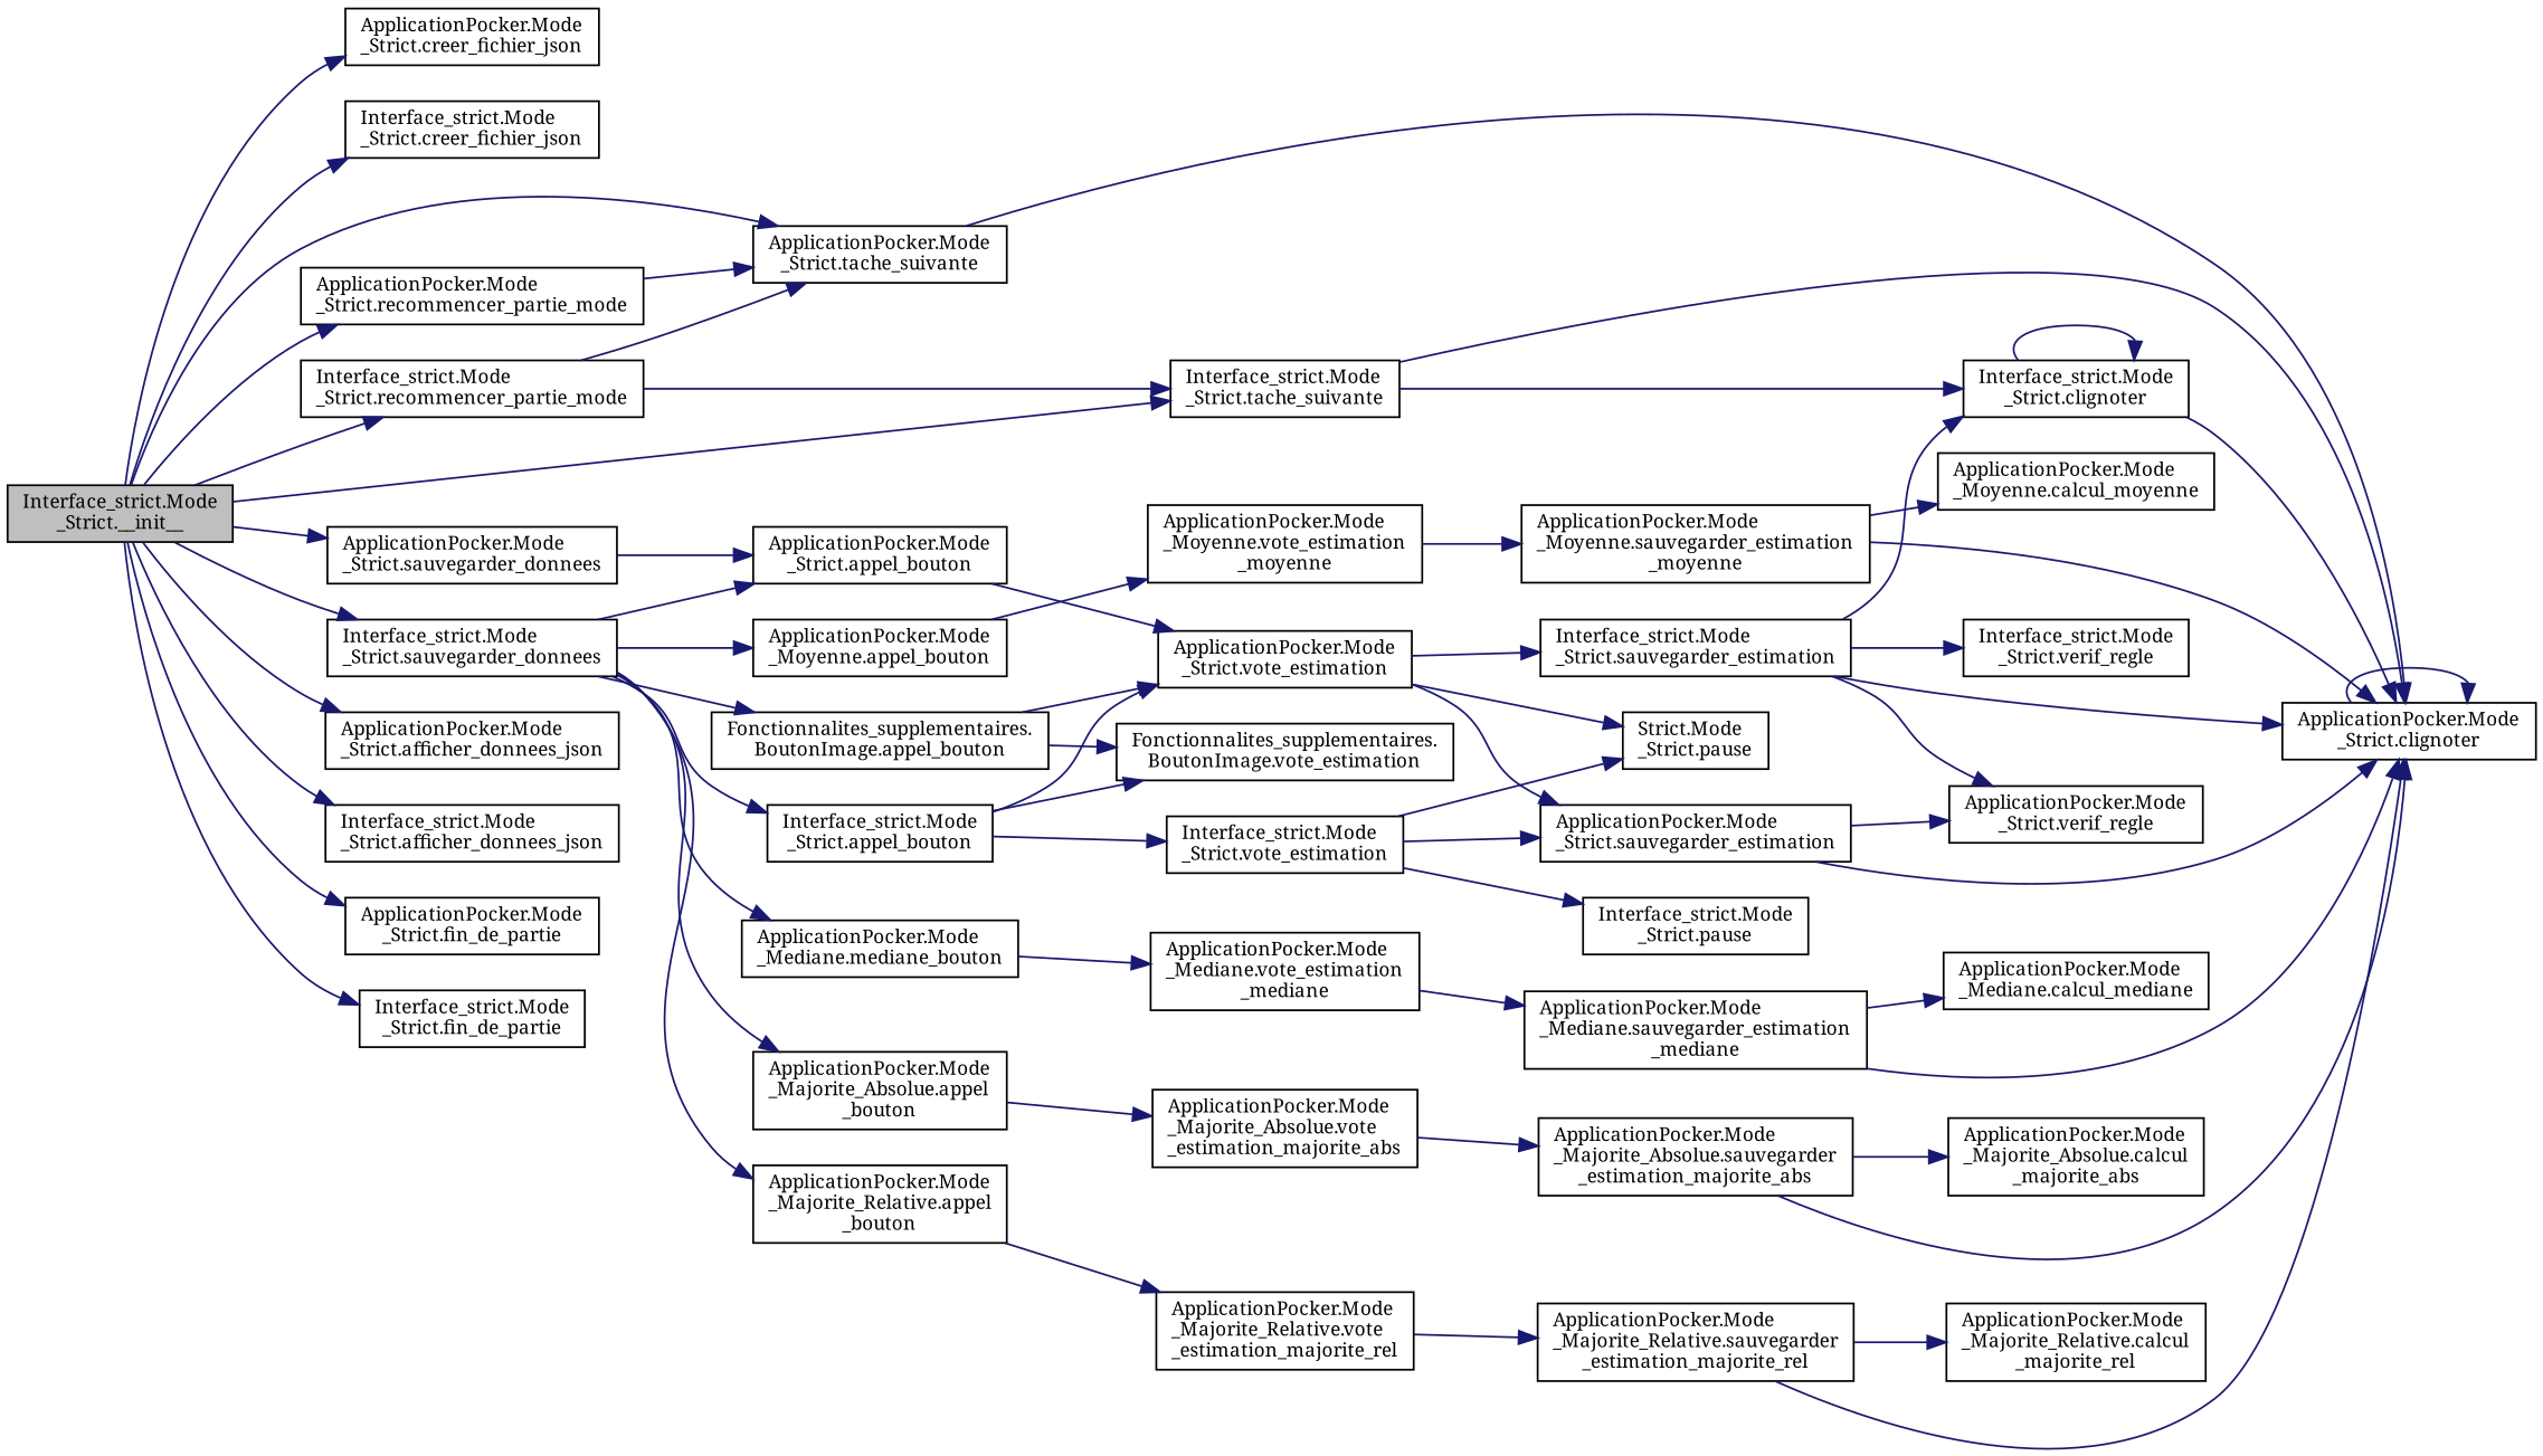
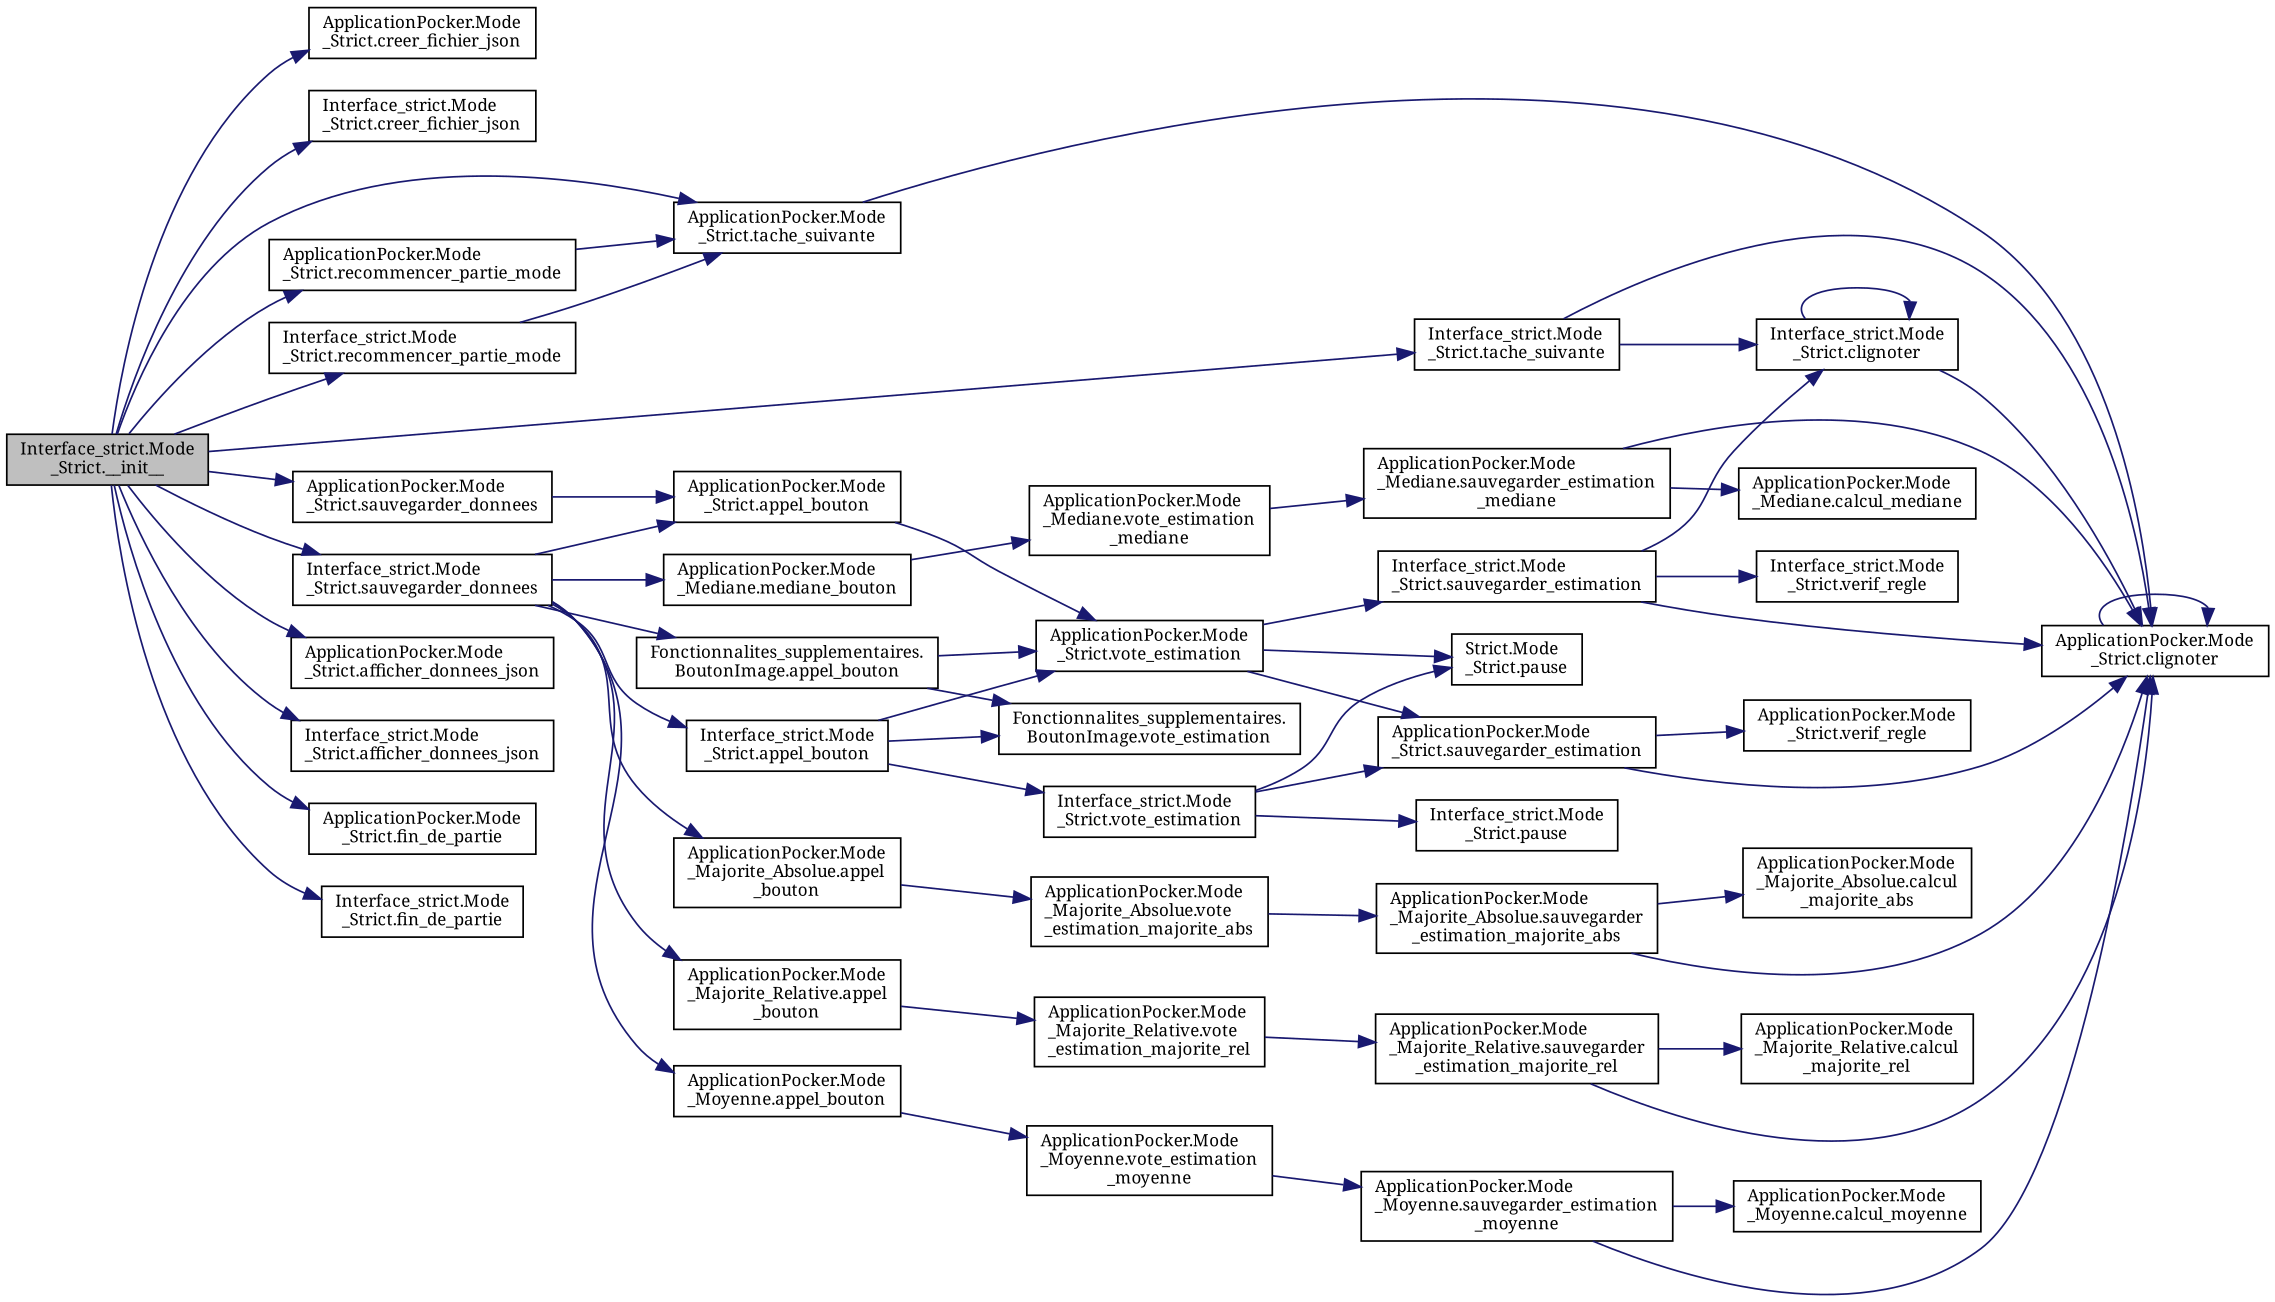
  digraph {
    fontname="Noto Serif"
    rankdir=LR
    node [color=black fillcolor=white fontname="Noto Serif" fontsize=10 shape=record style=filled]
    edge [color=midnightblue fontname="Noto Serif" fontsize=10 labelfontname=Helvetica labelfontsize=10 style=solid]
    n1 [fillcolor=grey75 fontcolor=black height=0.2 label="Interface_strict.Mode\l_Strict.__init__" width=0.4]
    n2 [height=0.2 label="ApplicationPocker.Mode\l_Strict.creer_fichier_json" width=0.4]
    n3 [height=0.2 label="Interface_strict.Mode\l_Strict.creer_fichier_json" width=0.4]
    n4 [height=0.2 label="ApplicationPocker.Mode\l_Strict.sauvegarder_donnees" width=0.4]
    n5 [height=0.2 label="Interface_strict.Mode\l_Strict.sauvegarder_donnees" width=0.4]
    n6 [height=0.2 label="ApplicationPocker.Mode\l_Strict.tache_suivante" width=0.4]
    n7 [height=0.2 label="Interface_strict.Mode\l_Strict.tache_suivante" width=0.4]
    n8 [height=0.2 label="ApplicationPocker.Mode\l_Strict.recommencer_partie_mode" width=0.4]
    n9 [height=0.2 label="Interface_strict.Mode\l_Strict.recommencer_partie_mode" width=0.4]
    n10 [height=0.2 label="ApplicationPocker.Mode\l_Strict.afficher_donnees_json" width=0.4]
    n11 [height=0.2 label="Interface_strict.Mode\l_Strict.afficher_donnees_json" width=0.4]
    n12 [height=0.2 label="ApplicationPocker.Mode\l_Strict.fin_de_partie" width=0.4]
    n13 [height=0.2 label="Interface_strict.Mode\l_Strict.fin_de_partie" width=0.4]
    n14 [height=0.2 label="ApplicationPocker.Mode\l_Strict.appel_bouton" width=0.4]
    n15 [height=0.2 label="ApplicationPocker.Mode\l_Moyenne.appel_bouton" width=0.4]
    n16 [height=0.2 label="ApplicationPocker.Mode\l_Mediane.mediane_bouton" width=0.4]
    n17 [height=0.2 label="ApplicationPocker.Mode\l_Majorite_Absolue.appel\l_bouton" width=0.4]
    n18 [height=0.2 label="ApplicationPocker.Mode\l_Majorite_Relative.appel\l_bouton" width=0.4]
    n19 [height=0.2 label="Fonctionnalites_supplementaires.\lBoutonImage.appel_bouton" width=0.4]
    n20 [height=0.2 label="Interface_strict.Mode\l_Strict.appel_bouton" width=0.4]
    n21 [height=0.2 label="ApplicationPocker.Mode\l_Strict.clignoter" width=0.4]
    n22 [height=0.2 label="Interface_strict.Mode\l_Strict.clignoter" width=0.4]
    n23 [height=0.2 label="ApplicationPocker.Mode\l_Strict.vote_estimation" width=0.4]
    n24 [height=0.2 label="Strict.Mode\l_Strict.pause" width=0.4]
    n25 [height=0.2 label="ApplicationPocker.Mode\l_Strict.sauvegarder_estimation" width=0.4]
    n26 [height=0.2 label="Interface_strict.Mode\l_Strict.sauvegarder_estimation" width=0.4]
    n27 [height=0.2 label="ApplicationPocker.Mode\l_Strict.verif_regle" width=0.4]
    n28 [height=0.2 label="ApplicationPocker.Mode\l_Moyenne.vote_estimation\l_moyenne" width=0.4]
    n29 [height=0.2 label="ApplicationPocker.Mode\l_Mediane.vote_estimation\l_mediane" width=0.4]
    n30 [height=0.2 label="ApplicationPocker.Mode\l_Majorite_Absolue.vote\l_estimation_majorite_abs" width=0.4]
    n31 [height=0.2 label="ApplicationPocker.Mode\l_Majorite_Relative.vote\l_estimation_majorite_rel" width=0.4]
    n32 [height=0.2 label="Fonctionnalites_supplementaires.\lBoutonImage.vote_estimation" width=0.4]
    n33 [height=0.2 label="Interface_strict.Mode\l_Strict.vote_estimation" width=0.4]
    n34 [height=0.2 label="ApplicationPocker.Mode\l_Moyenne.sauvegarder_estimation\l_moyenne" width=0.4]
    n35 [height=0.2 label="ApplicationPocker.Mode\l_Moyenne.calcul_moyenne" width=0.4]
    n36 [height=0.2 label="ApplicationPocker.Mode\l_Mediane.sauvegarder_estimation\l_mediane" width=0.4]
    n37 [height=0.2 label="ApplicationPocker.Mode\l_Mediane.calcul_mediane" width=0.4]
    n38 [height=0.2 label="ApplicationPocker.Mode\l_Majorite_Absolue.sauvegarder\l_estimation_majorite_abs" width=0.4]
    n39 [height=0.2 label="ApplicationPocker.Mode\l_Majorite_Absolue.calcul\l_majorite_abs" width=0.4]
    n40 [height=0.2 label="ApplicationPocker.Mode\l_Majorite_Relative.sauvegarder\l_estimation_majorite_rel" width=0.4]
    n41 [height=0.2 label="ApplicationPocker.Mode\l_Majorite_Relative.calcul\l_majorite_rel" width=0.4]
    n42 [height=0.2 label="Interface_strict.Mode\l_Strict.pause" width=0.4]
    n43 [height=0.2 label="Interface_strict.Mode\l_Strict.verif_regle" width=0.4]
    n1 -> n2
    n1 -> n3
    n1 -> n4
    n1 -> n5
    n1 -> n6
    n1 -> n7
    n1 -> n8
    n1 -> n9
    n1 -> n10
    n1 -> n11
    n1 -> n12
    n1 -> n13
    n4 -> n14
    n5 -> n14
    n5 -> n15
    n5 -> n16
    n5 -> n17
    n5 -> n18
    n5 -> n19
    n5 -> n20
    n6 -> n21
    n7 -> n21
    n7 -> n22
    n8 -> n6
    n9 -> n6
-   n9 -> n7
    n14 -> n23
    n15 -> n28
    n16 -> n29
    n17 -> n30
    n18 -> n31
    n19 -> n23
    n19 -> n32
    n20 -> n23
    n20 -> n32
    n20 -> n33
    n21 -> n21
    n22 -> n21
    n22 -> n22
    n23 -> n24
    n23 -> n25
    n23 -> n26
    n25 -> n21
    n25 -> n27
    n26 -> n21
    n26 -> n22
-   n26 -> n27
    n26 -> n43
    n28 -> n34
    n29 -> n36
    n30 -> n38
    n31 -> n40
    n33 -> n24
    n33 -> n25
    n33 -> n42
    n34 -> n21
    n34 -> n35
    n36 -> n21
    n36 -> n37
    n38 -> n21
    n38 -> n39
    n40 -> n21
    n40 -> n41
  }
